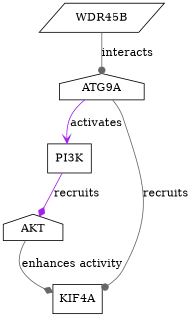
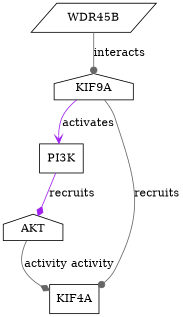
  digraph {
    node [shape=house]
    edge [arrowhead=dot color=gray40]
    WDR45B [shape=parallelogram]
-   ATG9A
+   ATG9A [label=KIF9A]
    PI3K [shape=box]
    KIF4A [shape=box]
    AKT
    WDR45B -> ATG9A [evidence="PMID: 25686250" label=interacts probability=0.8]
    ATG9A -> PI3K [arrowhead=vee color=purple evidence="PMID: 23412345" label=activates probability=0.75]
    ATG9A -> KIF4A [evidence="PMID: 30190400" label=recruits probability=0.7]
    PI3K -> AKT [arrowhead=diamond color=purple evidence="PMID: 11234567" label=recruits probability=0.85]
-   AKT -> KIF4A [arrowhead=diamond evidence="PMID: 34567890" label="enhances activity" probability=0.6]
+   AKT -> KIF4A [arrowhead=diamond evidence="PMID: 34567890" label="activity activity" probability=0.6]
  }
